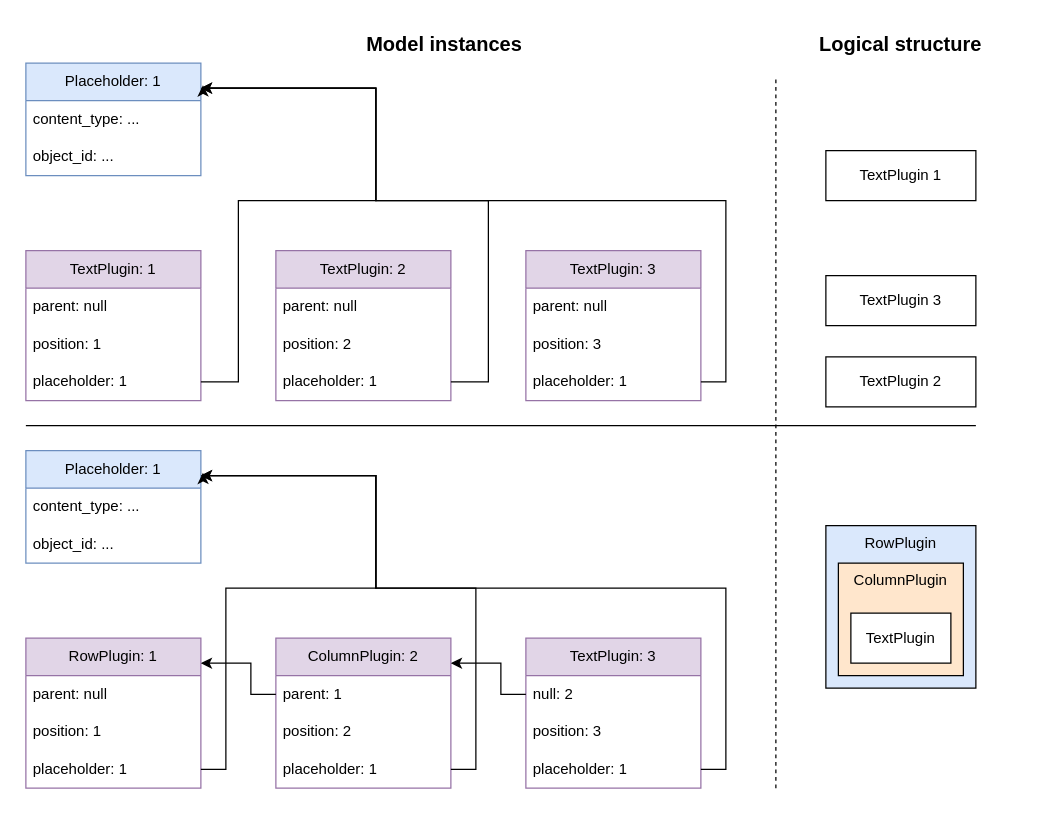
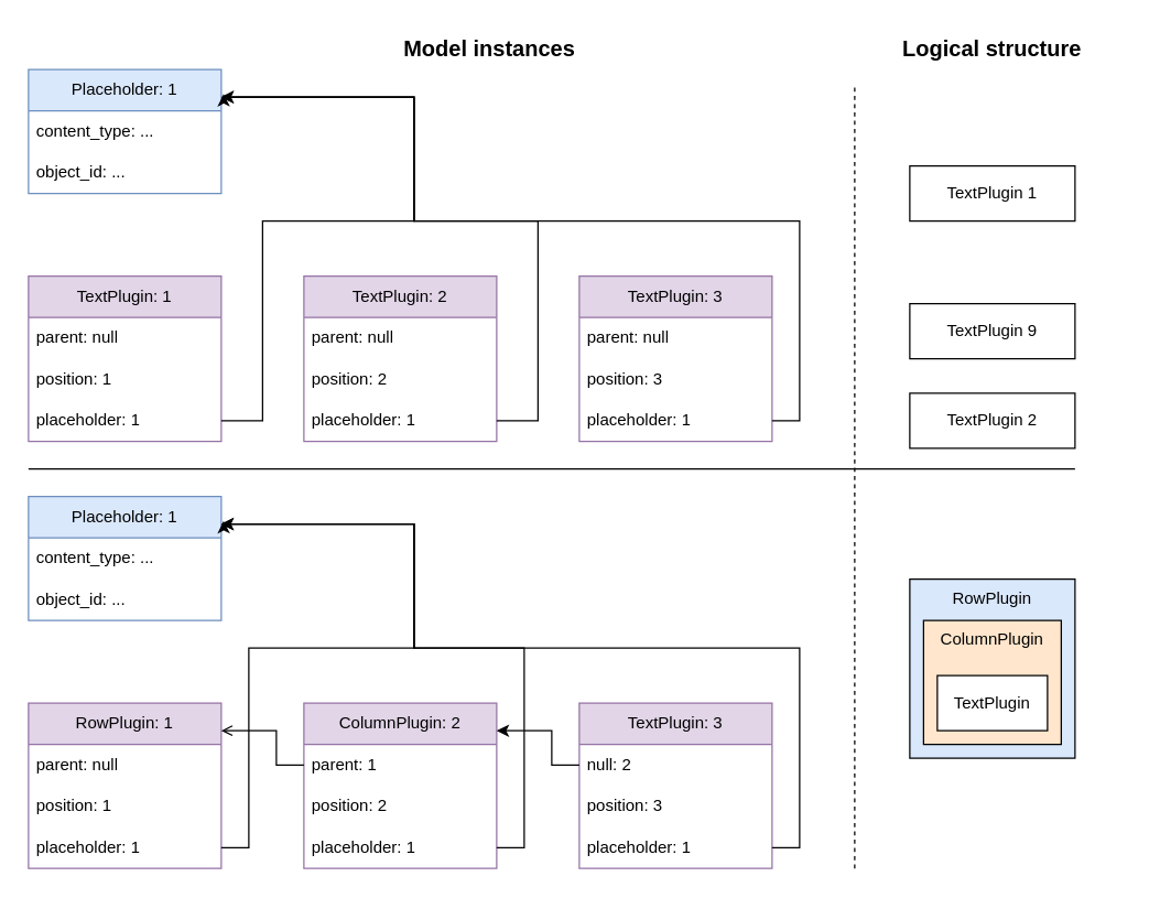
  <mxCell id="0" />
  <mxCell id="1" parent="0" />
  <mxCell id="2" value="TextPlugin: 1" style="swimlane;fontStyle=0;childLayout=stackLayout;horizontal=1;startSize=30;horizontalStack=0;resizeParent=1;resizeParentMax=0;resizeLast=0;collapsible=1;marginBottom=0;whiteSpace=wrap;html=1;fillColor=#e1d5e7;strokeColor=#9673a6;" vertex="1" parent="1"><mxGeometry x="20" y="200" width="140" height="120" as="geometry" /></mxCell>
  <mxCell id="3" value="parent: null" style="text;strokeColor=none;fillColor=none;align=left;verticalAlign=middle;spacingLeft=4;spacingRight=4;overflow=hidden;points=[[0,0.5],[1,0.5]];portConstraint=eastwest;rotatable=0;whiteSpace=wrap;html=1;" vertex="1" parent="2"><mxGeometry y="30" width="140" height="30" as="geometry" /></mxCell>
  <mxCell id="4" value="position: 1" style="text;strokeColor=none;fillColor=none;align=left;verticalAlign=middle;spacingLeft=4;spacingRight=4;overflow=hidden;points=[[0,0.5],[1,0.5]];portConstraint=eastwest;rotatable=0;whiteSpace=wrap;html=1;" vertex="1" parent="2"><mxGeometry y="60" width="140" height="30" as="geometry" /></mxCell>
  <mxCell id="5" value="placeholder: 1" style="text;strokeColor=none;fillColor=none;align=left;verticalAlign=middle;spacingLeft=4;spacingRight=4;overflow=hidden;points=[[0,0.5],[1,0.5]];portConstraint=eastwest;rotatable=0;whiteSpace=wrap;html=1;" vertex="1" parent="2"><mxGeometry y="90" width="140" height="30" as="geometry" /></mxCell>
  <mxCell id="6" value="TextPlugin: 2" style="swimlane;fontStyle=0;childLayout=stackLayout;horizontal=1;startSize=30;horizontalStack=0;resizeParent=1;resizeParentMax=0;resizeLast=0;collapsible=1;marginBottom=0;whiteSpace=wrap;html=1;fillColor=#e1d5e7;strokeColor=#9673a6;" vertex="1" parent="1"><mxGeometry x="220" y="200" width="140" height="120" as="geometry" /></mxCell>
  <mxCell id="7" value="parent: null" style="text;strokeColor=none;fillColor=none;align=left;verticalAlign=middle;spacingLeft=4;spacingRight=4;overflow=hidden;points=[[0,0.5],[1,0.5]];portConstraint=eastwest;rotatable=0;whiteSpace=wrap;html=1;" vertex="1" parent="6"><mxGeometry y="30" width="140" height="30" as="geometry" /></mxCell>
  <mxCell id="8" value="position: 2" style="text;strokeColor=none;fillColor=none;align=left;verticalAlign=middle;spacingLeft=4;spacingRight=4;overflow=hidden;points=[[0,0.5],[1,0.5]];portConstraint=eastwest;rotatable=0;whiteSpace=wrap;html=1;" vertex="1" parent="6"><mxGeometry y="60" width="140" height="30" as="geometry" /></mxCell>
  <mxCell id="9" value="placeholder: 1" style="text;strokeColor=none;fillColor=none;align=left;verticalAlign=middle;spacingLeft=4;spacingRight=4;overflow=hidden;points=[[0,0.5],[1,0.5]];portConstraint=eastwest;rotatable=0;whiteSpace=wrap;html=1;" vertex="1" parent="6"><mxGeometry y="90" width="140" height="30" as="geometry" /></mxCell>
  <mxCell id="10" value="TextPlugin: 3" style="swimlane;fontStyle=0;childLayout=stackLayout;horizontal=1;startSize=30;horizontalStack=0;resizeParent=1;resizeParentMax=0;resizeLast=0;collapsible=1;marginBottom=0;whiteSpace=wrap;html=1;fillColor=#e1d5e7;strokeColor=#9673a6;" vertex="1" parent="1"><mxGeometry x="420" y="200" width="140" height="120" as="geometry" /></mxCell>
  <mxCell id="11" value="parent: null" style="text;strokeColor=none;fillColor=none;align=left;verticalAlign=middle;spacingLeft=4;spacingRight=4;overflow=hidden;points=[[0,0.5],[1,0.5]];portConstraint=eastwest;rotatable=0;whiteSpace=wrap;html=1;" vertex="1" parent="10"><mxGeometry y="30" width="140" height="30" as="geometry" /></mxCell>
  <mxCell id="12" value="position: 3" style="text;strokeColor=none;fillColor=none;align=left;verticalAlign=middle;spacingLeft=4;spacingRight=4;overflow=hidden;points=[[0,0.5],[1,0.5]];portConstraint=eastwest;rotatable=0;whiteSpace=wrap;html=1;" vertex="1" parent="10"><mxGeometry y="60" width="140" height="30" as="geometry" /></mxCell>
  <mxCell id="13" value="placeholder: 1" style="text;strokeColor=none;fillColor=none;align=left;verticalAlign=middle;spacingLeft=4;spacingRight=4;overflow=hidden;points=[[0,0.5],[1,0.5]];portConstraint=eastwest;rotatable=0;whiteSpace=wrap;html=1;" vertex="1" parent="10"><mxGeometry y="90" width="140" height="30" as="geometry" /></mxCell>
  <mxCell id="14" style="edgeStyle=orthogonalEdgeStyle;rounded=0;orthogonalLoop=1;jettySize=auto;html=1;startArrow=classic;startFill=1;endArrow=none;endFill=0;" edge="1" parent="1" source="15" target="5"><mxGeometry relative="1" as="geometry"><Array as="points"><mxPoint x="300" y="70" /><mxPoint x="300" y="160" /><mxPoint x="190" y="160" /><mxPoint x="190" y="305" /></Array></mxGeometry></mxCell>
  <mxCell id="15" value="Placeholder: 1" style="swimlane;fontStyle=0;childLayout=stackLayout;horizontal=1;startSize=30;horizontalStack=0;resizeParent=1;resizeParentMax=0;resizeLast=0;collapsible=1;marginBottom=0;whiteSpace=wrap;html=1;fillColor=#dae8fc;strokeColor=#6c8ebf;" vertex="1" parent="1"><mxGeometry x="20" y="50" width="140" height="90" as="geometry" /></mxCell>
  <mxCell id="16" value="&lt;div&gt;content_type: ...&lt;/div&gt;" style="text;strokeColor=none;fillColor=none;align=left;verticalAlign=middle;spacingLeft=4;spacingRight=4;overflow=hidden;points=[[0,0.5],[1,0.5]];portConstraint=eastwest;rotatable=0;whiteSpace=wrap;html=1;" vertex="1" parent="15"><mxGeometry y="30" width="140" height="30" as="geometry" /></mxCell>
  <mxCell id="17" value="object_id: ..." style="text;strokeColor=none;fillColor=none;align=left;verticalAlign=middle;spacingLeft=4;spacingRight=4;overflow=hidden;points=[[0,0.5],[1,0.5]];portConstraint=eastwest;rotatable=0;whiteSpace=wrap;html=1;" vertex="1" parent="15"><mxGeometry y="60" width="140" height="30" as="geometry" /></mxCell>
  <mxCell id="18" style="edgeStyle=orthogonalEdgeStyle;rounded=0;orthogonalLoop=1;jettySize=auto;html=1;startArrow=classic;startFill=1;endArrow=none;endFill=0;exitX=1.012;exitY=0.197;exitDx=0;exitDy=0;exitPerimeter=0;" edge="1" parent="1" source="15" target="9"><mxGeometry relative="1" as="geometry"><mxPoint x="300" y="140" as="sourcePoint" /><Array as="points"><mxPoint x="162" y="70" /><mxPoint x="300" y="70" /><mxPoint x="300" y="160" /><mxPoint x="390" y="160" /><mxPoint x="390" y="305" /></Array></mxGeometry></mxCell>
  <mxCell id="19" style="edgeStyle=orthogonalEdgeStyle;rounded=0;orthogonalLoop=1;jettySize=auto;html=1;entryX=1;entryY=0.5;entryDx=0;entryDy=0;startArrow=classic;startFill=1;endArrow=none;endFill=0;" edge="1" parent="1" source="15" target="13"><mxGeometry relative="1" as="geometry"><Array as="points"><mxPoint x="300" y="70" /><mxPoint x="300" y="160" /><mxPoint x="580" y="160" /><mxPoint x="580" y="305" /></Array></mxGeometry></mxCell>
  <mxCell id="20" value="" style="endArrow=none;html=1;rounded=0;" edge="1" parent="1"><mxGeometry width="50" height="50" relative="1" as="geometry"><mxPoint x="20" y="340" as="sourcePoint" /><mxPoint x="780" y="340" as="targetPoint" /></mxGeometry></mxCell>
  <mxCell id="21" value="RowPlugin: 1" style="swimlane;fontStyle=0;childLayout=stackLayout;horizontal=1;startSize=30;horizontalStack=0;resizeParent=1;resizeParentMax=0;resizeLast=0;collapsible=1;marginBottom=0;whiteSpace=wrap;html=1;fillColor=#e1d5e7;strokeColor=#9673a6;" vertex="1" parent="1"><mxGeometry x="20" y="510" width="140" height="120" as="geometry" /></mxCell>
  <mxCell id="22" value="parent: null" style="text;strokeColor=none;fillColor=none;align=left;verticalAlign=middle;spacingLeft=4;spacingRight=4;overflow=hidden;points=[[0,0.5],[1,0.5]];portConstraint=eastwest;rotatable=0;whiteSpace=wrap;html=1;" vertex="1" parent="21"><mxGeometry y="30" width="140" height="30" as="geometry" /></mxCell>
  <mxCell id="23" value="position: 1" style="text;strokeColor=none;fillColor=none;align=left;verticalAlign=middle;spacingLeft=4;spacingRight=4;overflow=hidden;points=[[0,0.5],[1,0.5]];portConstraint=eastwest;rotatable=0;whiteSpace=wrap;html=1;" vertex="1" parent="21"><mxGeometry y="60" width="140" height="30" as="geometry" /></mxCell>
  <mxCell id="24" value="placeholder: 1" style="text;strokeColor=none;fillColor=none;align=left;verticalAlign=middle;spacingLeft=4;spacingRight=4;overflow=hidden;points=[[0,0.5],[1,0.5]];portConstraint=eastwest;rotatable=0;whiteSpace=wrap;html=1;" vertex="1" parent="21"><mxGeometry y="90" width="140" height="30" as="geometry" /></mxCell>
  <mxCell id="25" value="ColumnPlugin: 2" style="swimlane;fontStyle=0;childLayout=stackLayout;horizontal=1;startSize=30;horizontalStack=0;resizeParent=1;resizeParentMax=0;resizeLast=0;collapsible=1;marginBottom=0;whiteSpace=wrap;html=1;fillColor=#e1d5e7;strokeColor=#9673a6;" vertex="1" parent="1"><mxGeometry x="220" y="510" width="140" height="120" as="geometry" /></mxCell>
  <mxCell id="26" value="parent: 1" style="text;strokeColor=none;fillColor=none;align=left;verticalAlign=middle;spacingLeft=4;spacingRight=4;overflow=hidden;points=[[0,0.5],[1,0.5]];portConstraint=eastwest;rotatable=0;whiteSpace=wrap;html=1;" vertex="1" parent="25"><mxGeometry y="30" width="140" height="30" as="geometry" /></mxCell>
  <mxCell id="27" value="position: 2" style="text;strokeColor=none;fillColor=none;align=left;verticalAlign=middle;spacingLeft=4;spacingRight=4;overflow=hidden;points=[[0,0.5],[1,0.5]];portConstraint=eastwest;rotatable=0;whiteSpace=wrap;html=1;" vertex="1" parent="25"><mxGeometry y="60" width="140" height="30" as="geometry" /></mxCell>
  <mxCell id="28" value="placeholder: 1" style="text;strokeColor=none;fillColor=none;align=left;verticalAlign=middle;spacingLeft=4;spacingRight=4;overflow=hidden;points=[[0,0.5],[1,0.5]];portConstraint=eastwest;rotatable=0;whiteSpace=wrap;html=1;" vertex="1" parent="25"><mxGeometry y="90" width="140" height="30" as="geometry" /></mxCell>
  <mxCell id="29" value="TextPlugin: 3" style="swimlane;fontStyle=0;childLayout=stackLayout;horizontal=1;startSize=30;horizontalStack=0;resizeParent=1;resizeParentMax=0;resizeLast=0;collapsible=1;marginBottom=0;whiteSpace=wrap;html=1;fillColor=#e1d5e7;strokeColor=#9673a6;" vertex="1" parent="1"><mxGeometry x="420" y="510" width="140" height="120" as="geometry" /></mxCell>
  <mxCell id="30" value="null: 2" style="text;strokeColor=none;fillColor=none;align=left;verticalAlign=middle;spacingLeft=4;spacingRight=4;overflow=hidden;points=[[0,0.5],[1,0.5]];portConstraint=eastwest;rotatable=0;whiteSpace=wrap;html=1;" vertex="1" parent="29"><mxGeometry y="30" width="140" height="30" as="geometry" /></mxCell>
  <mxCell id="31" value="position: 3" style="text;strokeColor=none;fillColor=none;align=left;verticalAlign=middle;spacingLeft=4;spacingRight=4;overflow=hidden;points=[[0,0.5],[1,0.5]];portConstraint=eastwest;rotatable=0;whiteSpace=wrap;html=1;" vertex="1" parent="29"><mxGeometry y="60" width="140" height="30" as="geometry" /></mxCell>
  <mxCell id="32" value="placeholder: 1" style="text;strokeColor=none;fillColor=none;align=left;verticalAlign=middle;spacingLeft=4;spacingRight=4;overflow=hidden;points=[[0,0.5],[1,0.5]];portConstraint=eastwest;rotatable=0;whiteSpace=wrap;html=1;" vertex="1" parent="29"><mxGeometry y="90" width="140" height="30" as="geometry" /></mxCell>
  <mxCell id="33" style="edgeStyle=orthogonalEdgeStyle;rounded=0;orthogonalLoop=1;jettySize=auto;html=1;startArrow=classic;startFill=1;endArrow=none;endFill=0;" edge="1" source="34" target="24" parent="1"><mxGeometry relative="1" as="geometry"><Array as="points"><mxPoint x="300" y="380" /><mxPoint x="300" y="470" /><mxPoint x="180" y="470" /><mxPoint x="180" y="615" /></Array></mxGeometry></mxCell>
  <mxCell id="34" value="Placeholder: 1" style="swimlane;fontStyle=0;childLayout=stackLayout;horizontal=1;startSize=30;horizontalStack=0;resizeParent=1;resizeParentMax=0;resizeLast=0;collapsible=1;marginBottom=0;whiteSpace=wrap;html=1;fillColor=#dae8fc;strokeColor=#6c8ebf;" vertex="1" parent="1"><mxGeometry x="20" y="360" width="140" height="90" as="geometry" /></mxCell>
  <mxCell id="35" value="&lt;div&gt;content_type: ...&lt;/div&gt;" style="text;strokeColor=none;fillColor=none;align=left;verticalAlign=middle;spacingLeft=4;spacingRight=4;overflow=hidden;points=[[0,0.5],[1,0.5]];portConstraint=eastwest;rotatable=0;whiteSpace=wrap;html=1;" vertex="1" parent="34"><mxGeometry y="30" width="140" height="30" as="geometry" /></mxCell>
  <mxCell id="36" value="object_id: ..." style="text;strokeColor=none;fillColor=none;align=left;verticalAlign=middle;spacingLeft=4;spacingRight=4;overflow=hidden;points=[[0,0.5],[1,0.5]];portConstraint=eastwest;rotatable=0;whiteSpace=wrap;html=1;" vertex="1" parent="34"><mxGeometry y="60" width="140" height="30" as="geometry" /></mxCell>
  <mxCell id="37" style="edgeStyle=orthogonalEdgeStyle;rounded=0;orthogonalLoop=1;jettySize=auto;html=1;startArrow=classic;startFill=1;endArrow=none;endFill=0;exitX=1.012;exitY=0.197;exitDx=0;exitDy=0;exitPerimeter=0;" edge="1" source="34" target="28" parent="1"><mxGeometry relative="1" as="geometry"><mxPoint x="300" y="450" as="sourcePoint" /><Array as="points"><mxPoint x="162" y="380" /><mxPoint x="300" y="380" /><mxPoint x="300" y="470" /><mxPoint x="380" y="470" /><mxPoint x="380" y="615" /></Array></mxGeometry></mxCell>
  <mxCell id="38" style="edgeStyle=orthogonalEdgeStyle;rounded=0;orthogonalLoop=1;jettySize=auto;html=1;entryX=1;entryY=0.5;entryDx=0;entryDy=0;startArrow=classic;startFill=1;endArrow=none;endFill=0;" edge="1" source="34" target="32" parent="1"><mxGeometry relative="1" as="geometry"><Array as="points"><mxPoint x="300" y="380" /><mxPoint x="300" y="470" /><mxPoint x="580" y="470" /><mxPoint x="580" y="615" /></Array></mxGeometry></mxCell>
  <mxCell id="39" style="edgeStyle=orthogonalEdgeStyle;rounded=0;orthogonalLoop=1;jettySize=auto;html=1;exitX=0;exitY=0.5;exitDx=0;exitDy=0;entryX=1;entryY=0.167;entryDx=0;entryDy=0;entryPerimeter=0;" edge="1" parent="1" source="30" target="25"><mxGeometry relative="1" as="geometry"><Array as="points"><mxPoint x="400" y="555" /><mxPoint x="400" y="530" /></Array></mxGeometry></mxCell>
- <mxCell id="40" style="edgeStyle=orthogonalEdgeStyle;rounded=0;orthogonalLoop=1;jettySize=auto;html=1;exitX=0;exitY=0.5;exitDx=0;exitDy=0;entryX=1;entryY=0.167;entryDx=0;entryDy=0;entryPerimeter=0;" edge="1" parent="1" source="26" target="21"><mxGeometry relative="1" as="geometry"><Array as="points"><mxPoint x="200" y="555" /><mxPoint x="200" y="530" /></Array></mxGeometry></mxCell>
+ <mxCell id="40" style="edgeStyle=orthogonalEdgeStyle;rounded=0;orthogonalLoop=1;jettySize=auto;html=1;exitX=0;exitY=0.5;exitDx=0;exitDy=0;entryX=1;entryY=0.167;entryDx=0;entryDy=0;entryPerimeter=0;endArrow=open;" edge="1" parent="1" source="26" target="21"><mxGeometry relative="1" as="geometry"><Array as="points"><mxPoint x="200" y="555" /><mxPoint x="200" y="530" /></Array></mxGeometry></mxCell>
  <mxCell id="41" value="TextPlugin 1" style="rounded=0;whiteSpace=wrap;html=1;" vertex="1" parent="1"><mxGeometry x="660" y="120" width="120" height="40" as="geometry" /></mxCell>
  <mxCell id="42" value="TextPlugin 2" style="rounded=0;whiteSpace=wrap;html=1;" vertex="1" parent="1"><mxGeometry x="660" y="285" width="120" height="40" as="geometry" /></mxCell>
- <mxCell id="43" value="TextPlugin 3" style="rounded=0;whiteSpace=wrap;html=1;" vertex="1" parent="1"><mxGeometry x="660" y="220" width="120" height="40" as="geometry" /></mxCell>
+ <mxCell id="43" value="TextPlugin 9" style="rounded=0;whiteSpace=wrap;html=1;" vertex="1" parent="1"><mxGeometry x="660" y="220" width="120" height="40" as="geometry" /></mxCell>
  <mxCell id="44" value="" style="endArrow=none;dashed=1;html=1;rounded=0;" edge="1" parent="1"><mxGeometry width="50" height="50" relative="1" as="geometry"><mxPoint x="620" y="630" as="sourcePoint" /><mxPoint x="620" y="60" as="targetPoint" /></mxGeometry></mxCell>
  <mxCell id="45" value="RowPlugin" style="rounded=0;whiteSpace=wrap;html=1;horizontal=1;verticalAlign=top;fillColor=#dae8fc;" vertex="1" parent="1"><mxGeometry x="660" y="420" width="120" height="130" as="geometry" /></mxCell>
  <mxCell id="46" value="ColumnPlugin" style="rounded=0;whiteSpace=wrap;html=1;verticalAlign=top;fillColor=#ffe6cc;" vertex="1" parent="1"><mxGeometry x="670" y="450" width="100" height="90" as="geometry" /></mxCell>
  <mxCell id="47" value="TextPlugin" style="rounded=0;whiteSpace=wrap;html=1;" vertex="1" parent="1"><mxGeometry x="680" y="490" width="80" height="40" as="geometry" /></mxCell>
  <mxCell id="48" value="Model instances" style="text;html=1;align=center;verticalAlign=middle;whiteSpace=wrap;rounded=0;fontSize=16;fontStyle=1" vertex="1" parent="1"><mxGeometry x="250" width="210" height="30" as="geometry" y="20" /></mxCell>
  <mxCell id="49" value="Logical structure" style="text;html=1;align=center;verticalAlign=middle;whiteSpace=wrap;rounded=0;fontSize=16;fontStyle=1" vertex="1" parent="1"><mxGeometry x="620" width="200" height="30" as="geometry" y="20" /></mxCell>
